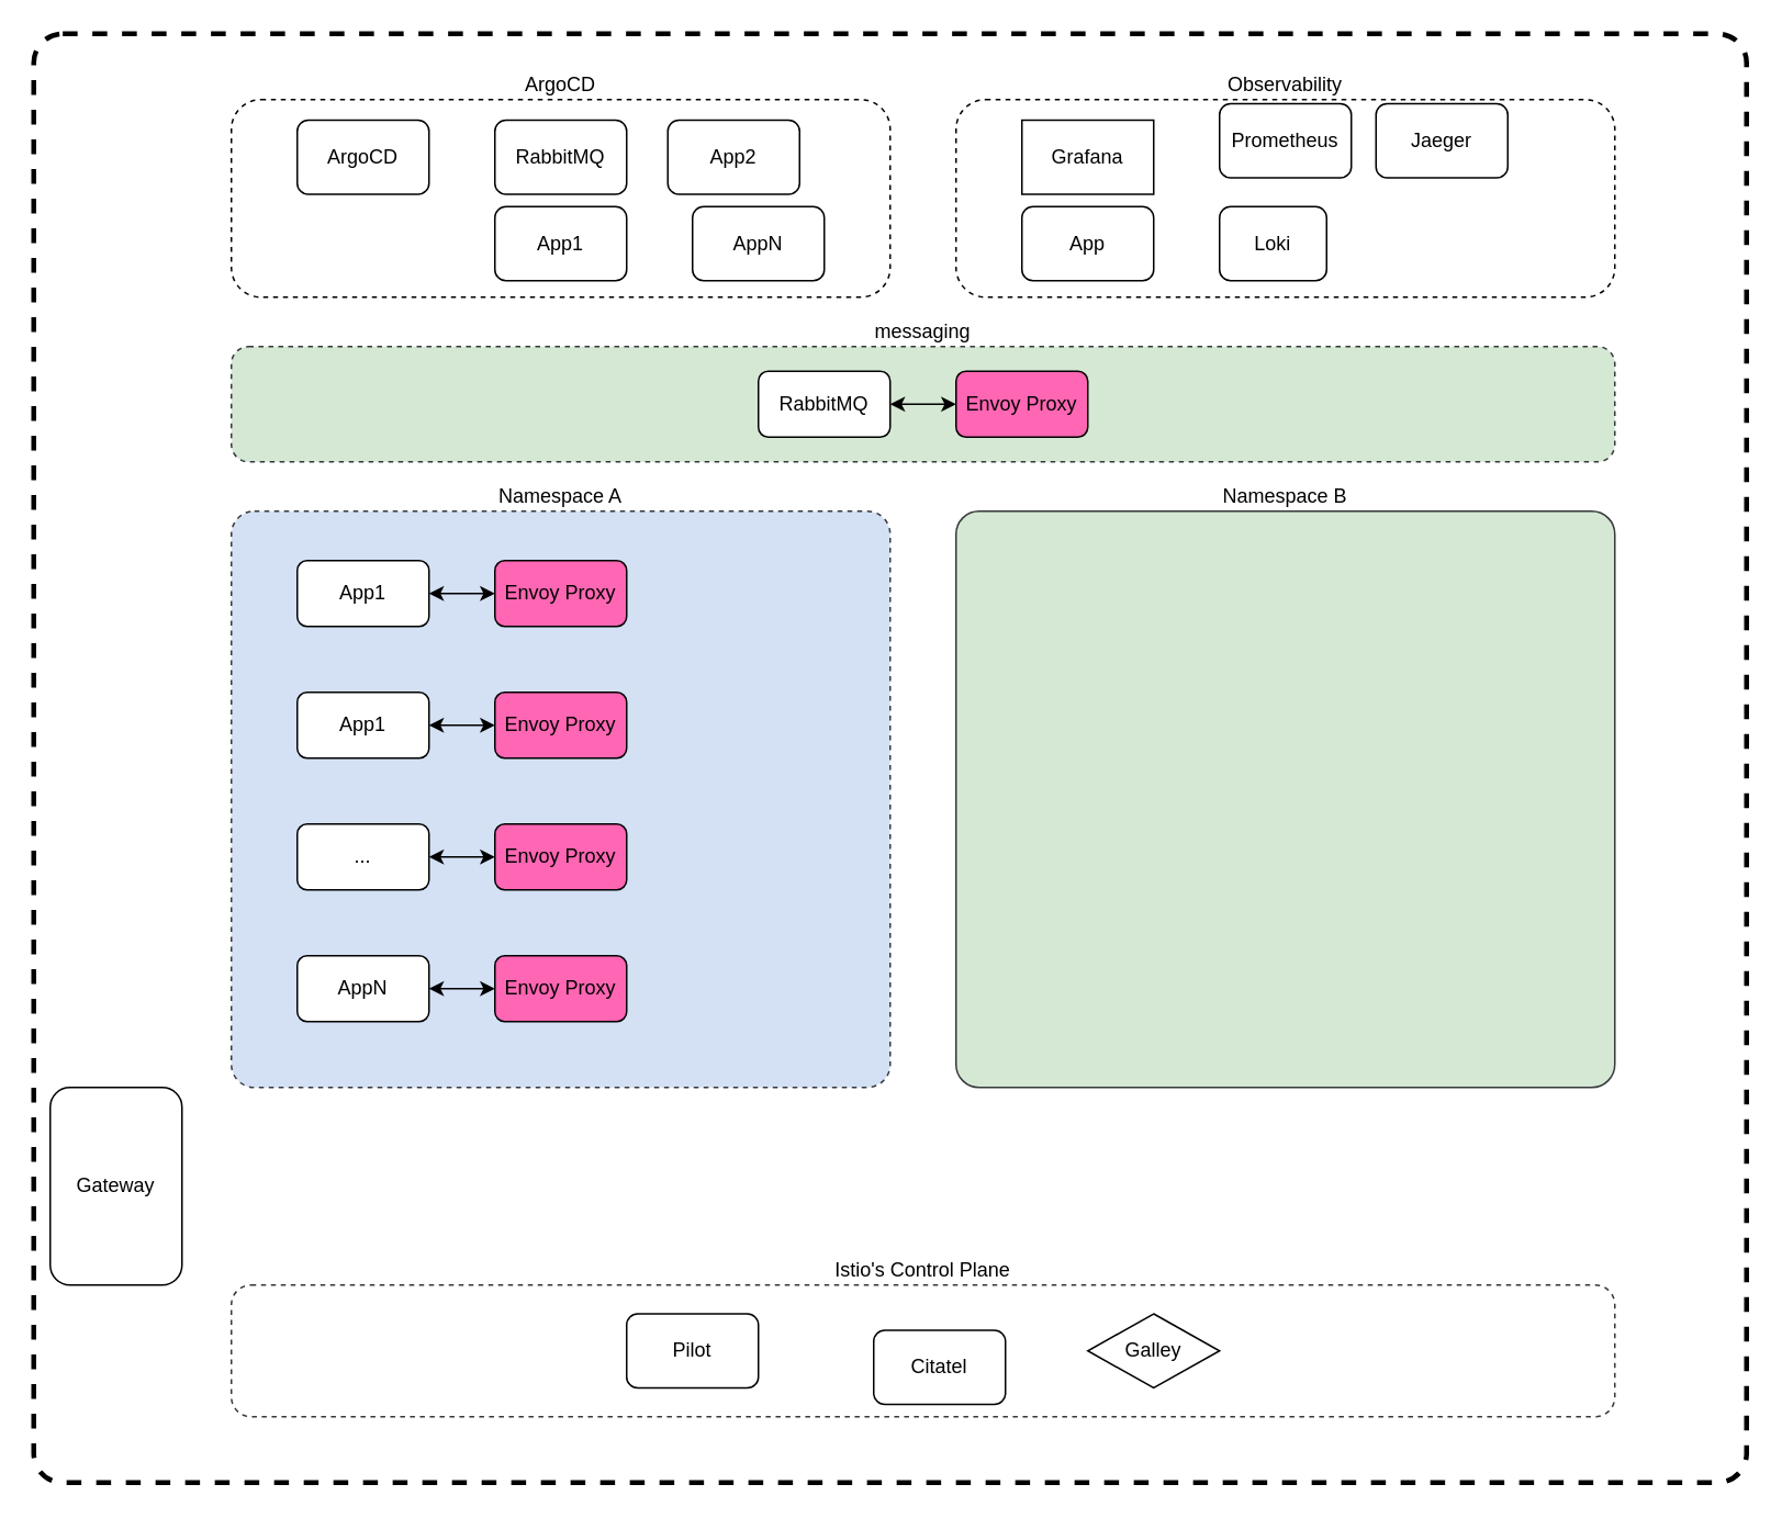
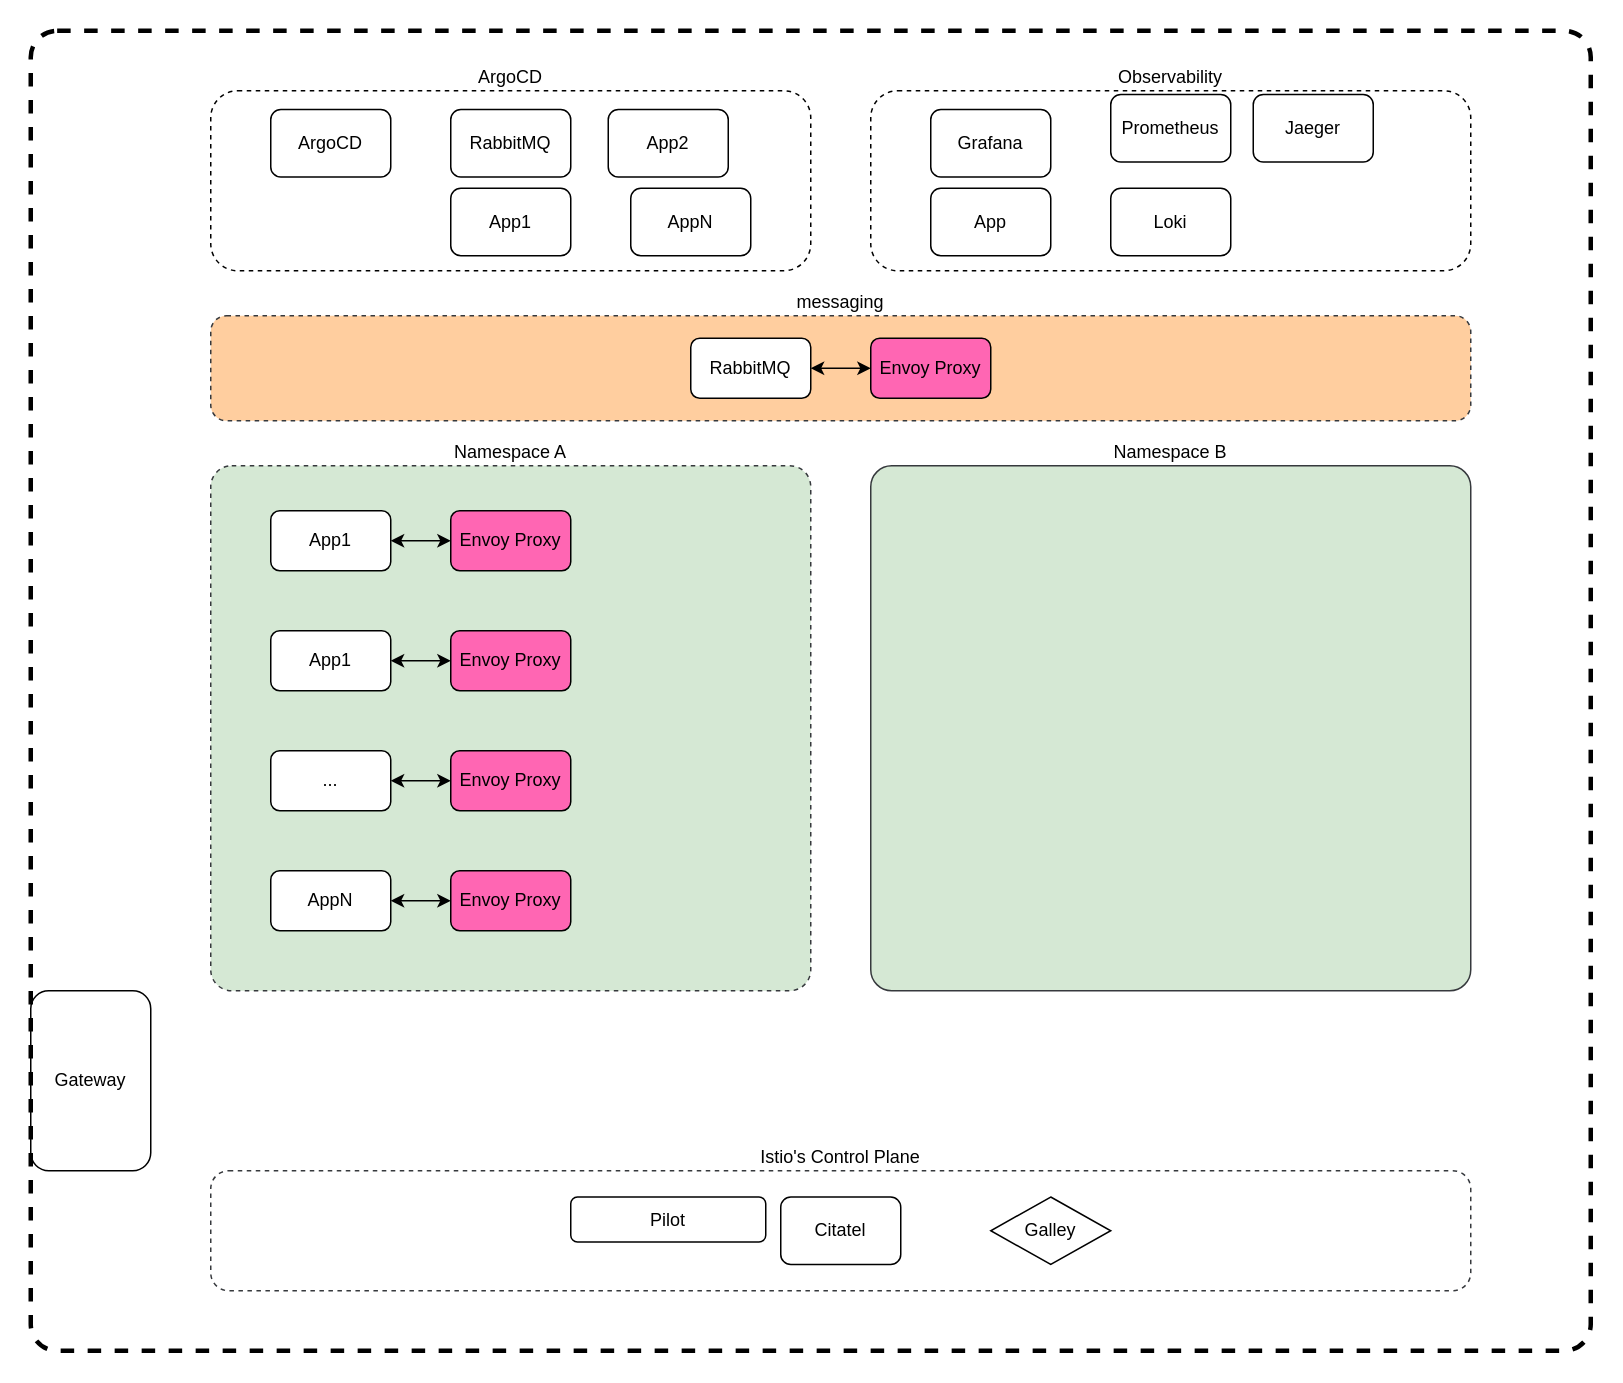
  <mxCell id="0" />
  <mxCell id="1" parent="0" />
  <mxCell id="2" value="" style="whiteSpace=wrap;html=1;fillColor=none;strokeColor=#000000;rounded=1;arcSize=2;dashed=1;imageAspect=0;strokeWidth=3;" parent="1" vertex="1"><mxGeometry x="20" y="20" width="1040" height="880" as="geometry" /></mxCell>
- <mxCell id="3" value="Gateway" style="rounded=1;whiteSpace=wrap;html=1;strokeColor=#000000;fillColor=none;fontColor=#000000;direction=east;" parent="1" vertex="1"><mxGeometry x="30" y="660" width="80" height="120" as="geometry" /></mxCell>
- <mxCell id="4" value="&lt;font color=&quot;#000000&quot;&gt;Namespace A&lt;/font&gt;" style="rounded=1;whiteSpace=wrap;html=1;fillColor=#D4E1F5;strokeColor=#36393d;labelPosition=center;verticalLabelPosition=top;align=center;verticalAlign=bottom;dashed=1;arcSize=4;" parent="1" vertex="1"><mxGeometry x="140" y="310" width="400" height="350" as="geometry" /></mxCell>
+ <mxCell id="3" value="Gateway" style="rounded=1;whiteSpace=wrap;html=1;strokeColor=#000000;fillColor=none;fontColor=#000000;direction=east;" parent="1" vertex="1"><mxGeometry x="20" y="660" width="80" height="120" as="geometry" /></mxCell>
+ <mxCell id="4" value="&lt;font color=&quot;#000000&quot;&gt;Namespace A&lt;/font&gt;" style="rounded=1;whiteSpace=wrap;html=1;fillColor=#d5e8d4;strokeColor=#36393d;labelPosition=center;verticalLabelPosition=top;align=center;verticalAlign=bottom;dashed=1;arcSize=4;" parent="1" vertex="1"><mxGeometry x="140" y="310" width="400" height="350" as="geometry" /></mxCell>
  <mxCell id="5" value="" style="edgeStyle=orthogonalEdgeStyle;rounded=0;orthogonalLoop=1;jettySize=auto;html=1;strokeColor=#000000;startArrow=classic;startFill=1;" parent="1" source="6" target="7" edge="1"><mxGeometry relative="1" as="geometry" /></mxCell>
  <mxCell id="6" value="App1" style="rounded=1;whiteSpace=wrap;html=1;strokeColor=#000000;fillColor=#ffffff;fontColor=#000000;" parent="1" vertex="1"><mxGeometry x="180" y="340" width="80" height="40" as="geometry" /></mxCell>
  <mxCell id="7" value="Envoy Proxy" style="rounded=1;whiteSpace=wrap;html=1;strokeColor=#000000;fillColor=#FF66B3;fontColor=#000000;" parent="1" vertex="1"><mxGeometry x="300" y="340" width="80" height="40" as="geometry" /></mxCell>
  <mxCell id="8" value="&lt;font color=&quot;#000000&quot;&gt;Namespace B&lt;/font&gt;" style="rounded=1;whiteSpace=wrap;html=1;fillColor=#D5E8D4;strokeColor=#36393d;labelPosition=center;verticalLabelPosition=top;align=center;verticalAlign=bottom;dashed=0;arcSize=4;" parent="1" vertex="1"><mxGeometry x="580" y="310" width="400" height="350" as="geometry" /></mxCell>
  <mxCell id="9" value="" style="edgeStyle=orthogonalEdgeStyle;rounded=0;orthogonalLoop=1;jettySize=auto;html=1;strokeColor=#000000;startArrow=classic;startFill=1;" parent="1" source="10" target="11" edge="1"><mxGeometry relative="1" as="geometry" /></mxCell>
  <mxCell id="10" value="App1" style="rounded=1;whiteSpace=wrap;html=1;strokeColor=#000000;fillColor=#ffffff;fontColor=#000000;" parent="1" vertex="1"><mxGeometry x="180" y="420" width="80" height="40" as="geometry" /></mxCell>
  <mxCell id="11" value="Envoy Proxy" style="rounded=1;whiteSpace=wrap;html=1;strokeColor=#000000;fillColor=#FF66B3;fontColor=#000000;" parent="1" vertex="1"><mxGeometry x="300" y="420" width="80" height="40" as="geometry" /></mxCell>
  <mxCell id="12" value="" style="group" parent="1" vertex="1" connectable="0"><mxGeometry x="140" y="60" width="400" height="120" as="geometry" /></mxCell>
  <mxCell id="13" value="ArgoCD" style="rounded=1;whiteSpace=wrap;html=1;dashed=1;labelPosition=center;verticalLabelPosition=top;align=center;verticalAlign=bottom;fontColor=#000000;fillColor=none;strokeColor=#000000;" parent="12" vertex="1"><mxGeometry width="400" height="120" as="geometry" /></mxCell>
  <mxCell id="14" value="ArgoCD" style="rounded=1;whiteSpace=wrap;html=1;strokeColor=#000000;fillColor=none;fontColor=#000000;" parent="12" vertex="1"><mxGeometry x="40" y="12.5" width="80" height="45" as="geometry" /></mxCell>
  <mxCell id="15" value="RabbitMQ" style="rounded=1;whiteSpace=wrap;html=1;strokeColor=#000000;fillColor=none;fontColor=#000000;" parent="12" vertex="1"><mxGeometry x="160" y="12.5" width="80" height="45" as="geometry" /></mxCell>
  <mxCell id="16" value="App1" style="rounded=1;whiteSpace=wrap;html=1;strokeColor=#000000;fillColor=none;fontColor=#000000;" parent="12" vertex="1"><mxGeometry x="160" y="65" width="80" height="45" as="geometry" /></mxCell>
  <mxCell id="17" value="App2" style="rounded=1;whiteSpace=wrap;html=1;strokeColor=#000000;fillColor=none;fontColor=#000000;" parent="12" vertex="1"><mxGeometry x="265" y="12.5" width="80" height="45" as="geometry" /></mxCell>
  <mxCell id="18" value="AppN" style="rounded=1;whiteSpace=wrap;html=1;strokeColor=#000000;fillColor=none;fontColor=#000000;" parent="12" vertex="1"><mxGeometry x="280" y="65" width="80" height="45" as="geometry" /></mxCell>
  <mxCell id="19" value="" style="group" parent="1" vertex="1" connectable="0"><mxGeometry x="580" y="60" width="400" height="120" as="geometry" /></mxCell>
  <mxCell id="20" value="Observability" style="rounded=1;whiteSpace=wrap;html=1;dashed=1;labelPosition=center;verticalLabelPosition=top;align=center;verticalAlign=bottom;fontColor=#000000;fillColor=none;strokeColor=#000000;" parent="19" vertex="1"><mxGeometry width="400" height="120" as="geometry" /></mxCell>
- <mxCell id="21" value="Grafana" style="whiteSpace=wrap;html=1;strokeColor=#000000;fillColor=none;fontColor=#000000;rounded=0;" parent="19" vertex="1"><mxGeometry x="40" y="12.5" width="80" height="45" as="geometry" /></mxCell>
+ <mxCell id="21" value="Grafana" style="rounded=1;whiteSpace=wrap;html=1;strokeColor=#000000;fillColor=none;fontColor=#000000;" parent="19" vertex="1"><mxGeometry x="40" y="12.5" width="80" height="45" as="geometry" /></mxCell>
  <mxCell id="22" value="Prometheus" style="rounded=1;whiteSpace=wrap;html=1;strokeColor=#000000;fillColor=none;fontColor=#000000;" parent="19" vertex="1"><mxGeometry x="160" y="2.5" width="80" height="45" as="geometry" /></mxCell>
  <mxCell id="23" value="Jaeger" style="rounded=1;whiteSpace=wrap;html=1;strokeColor=#000000;fillColor=none;fontColor=#000000;" parent="19" vertex="1"><mxGeometry x="255" y="2.5" width="80" height="45" as="geometry" /></mxCell>
  <mxCell id="24" value="App" style="rounded=1;whiteSpace=wrap;html=1;strokeColor=#000000;fillColor=none;fontColor=#000000;" parent="19" vertex="1"><mxGeometry x="40" y="65" width="80" height="45" as="geometry" /></mxCell>
- <mxCell id="25" value="Loki" style="rounded=1;whiteSpace=wrap;html=1;strokeColor=#000000;fillColor=none;fontColor=#000000;" parent="19" vertex="1"><mxGeometry x="160" y="65" width="65" height="45" as="geometry" /></mxCell>
- <mxCell id="26" value="&lt;font color=&quot;#000000&quot;&gt;messaging&lt;/font&gt;" style="rounded=1;whiteSpace=wrap;html=1;fillColor=#d5e8d4;strokeColor=#36393d;labelPosition=center;verticalLabelPosition=top;align=center;verticalAlign=bottom;dashed=1;" parent="1" vertex="1"><mxGeometry x="140" y="210" width="840" height="70" as="geometry" /></mxCell>
+ <mxCell id="25" value="Loki" style="rounded=1;whiteSpace=wrap;html=1;strokeColor=#000000;fillColor=none;fontColor=#000000;" parent="19" vertex="1"><mxGeometry x="160" y="65" width="80" height="45" as="geometry" /></mxCell>
+ <mxCell id="26" value="&lt;font color=&quot;#000000&quot;&gt;messaging&lt;/font&gt;" style="rounded=1;whiteSpace=wrap;html=1;fillColor=#FFCE9F;strokeColor=#36393d;labelPosition=center;verticalLabelPosition=top;align=center;verticalAlign=bottom;dashed=1;" parent="1" vertex="1"><mxGeometry x="140" y="210" width="840" height="70" as="geometry" /></mxCell>
  <mxCell id="27" value="" style="edgeStyle=orthogonalEdgeStyle;rounded=0;orthogonalLoop=1;jettySize=auto;html=1;strokeColor=#000000;startArrow=classic;startFill=1;" parent="1" source="28" target="29" edge="1"><mxGeometry relative="1" as="geometry" /></mxCell>
  <mxCell id="28" value="Envoy Proxy" style="rounded=1;whiteSpace=wrap;html=1;strokeColor=#000000;fillColor=#FF66B3;fontColor=#000000;" parent="1" vertex="1"><mxGeometry x="580" y="225" width="80" height="40" as="geometry" /></mxCell>
  <mxCell id="29" value="RabbitMQ" style="rounded=1;whiteSpace=wrap;html=1;strokeColor=#000000;fillColor=#ffffff;fontColor=#000000;" parent="1" vertex="1"><mxGeometry x="460" y="225" width="80" height="40" as="geometry" /></mxCell>
  <mxCell id="30" value="" style="edgeStyle=orthogonalEdgeStyle;rounded=0;orthogonalLoop=1;jettySize=auto;html=1;strokeColor=#000000;startArrow=classic;startFill=1;" parent="1" source="31" target="35" edge="1"><mxGeometry relative="1" as="geometry" /></mxCell>
  <mxCell id="31" value="AppN" style="rounded=1;whiteSpace=wrap;html=1;strokeColor=#000000;fillColor=#ffffff;fontColor=#000000;" parent="1" vertex="1"><mxGeometry x="180" y="580" width="80" height="40" as="geometry" /></mxCell>
  <mxCell id="32" value="" style="edgeStyle=orthogonalEdgeStyle;rounded=0;orthogonalLoop=1;jettySize=auto;html=1;strokeColor=#000000;startArrow=classic;startFill=1;" parent="1" source="33" target="34" edge="1"><mxGeometry relative="1" as="geometry" /></mxCell>
  <mxCell id="33" value="..." style="rounded=1;whiteSpace=wrap;html=1;strokeColor=#000000;fillColor=#ffffff;fontColor=#000000;" parent="1" vertex="1"><mxGeometry x="180" y="500" width="80" height="40" as="geometry" /></mxCell>
  <mxCell id="34" value="Envoy Proxy" style="rounded=1;whiteSpace=wrap;html=1;strokeColor=#000000;fillColor=#FF66B3;fontColor=#000000;" parent="1" vertex="1"><mxGeometry x="300" y="500" width="80" height="40" as="geometry" /></mxCell>
  <mxCell id="35" value="Envoy Proxy" style="rounded=1;whiteSpace=wrap;html=1;strokeColor=#000000;fillColor=#FF66B3;fontColor=#000000;" parent="1" vertex="1"><mxGeometry x="300" y="580" width="80" height="40" as="geometry" /></mxCell>
  <mxCell id="36" value="" style="group" parent="1" vertex="1" connectable="0"><mxGeometry x="140" y="780" width="840" height="80" as="geometry" /></mxCell>
  <mxCell id="37" value="&lt;font color=&quot;#000000&quot;&gt;Istio's Control Plane&lt;/font&gt;" style="rounded=1;whiteSpace=wrap;html=1;fillColor=none;strokeColor=#36393d;labelPosition=center;verticalLabelPosition=top;align=center;verticalAlign=bottom;dashed=1;" parent="36" vertex="1"><mxGeometry width="840" height="80" as="geometry" /></mxCell>
- <mxCell id="38" value="Pilot" style="rounded=1;whiteSpace=wrap;html=1;strokeColor=#000000;fillColor=none;fontColor=#000000;" parent="36" vertex="1"><mxGeometry x="240" y="17.5" width="80" height="45" as="geometry" /></mxCell>
- <mxCell id="39" value="Citatel" style="rounded=1;whiteSpace=wrap;html=1;strokeColor=#000000;fillColor=none;fontColor=#000000;" parent="36" vertex="1"><mxGeometry x="390" y="27.5" width="80" height="45" as="geometry" /></mxCell>
+ <mxCell id="38" value="Pilot" style="rounded=1;whiteSpace=wrap;html=1;strokeColor=#000000;fillColor=none;fontColor=#000000;" parent="36" vertex="1"><mxGeometry x="240" y="17.5" width="130" height="30" as="geometry" /></mxCell>
+ <mxCell id="39" value="Citatel" style="rounded=1;whiteSpace=wrap;html=1;strokeColor=#000000;fillColor=none;fontColor=#000000;" parent="36" vertex="1"><mxGeometry x="380" y="17.5" width="80" height="45" as="geometry" /></mxCell>
  <mxCell id="40" value="Galley" style="rhombus;whiteSpace=wrap;html=1;strokeColor=#000000;fillColor=none;fontColor=#000000;" parent="36" vertex="1"><mxGeometry x="520" y="17.5" width="80" height="45" as="geometry" /></mxCell>
